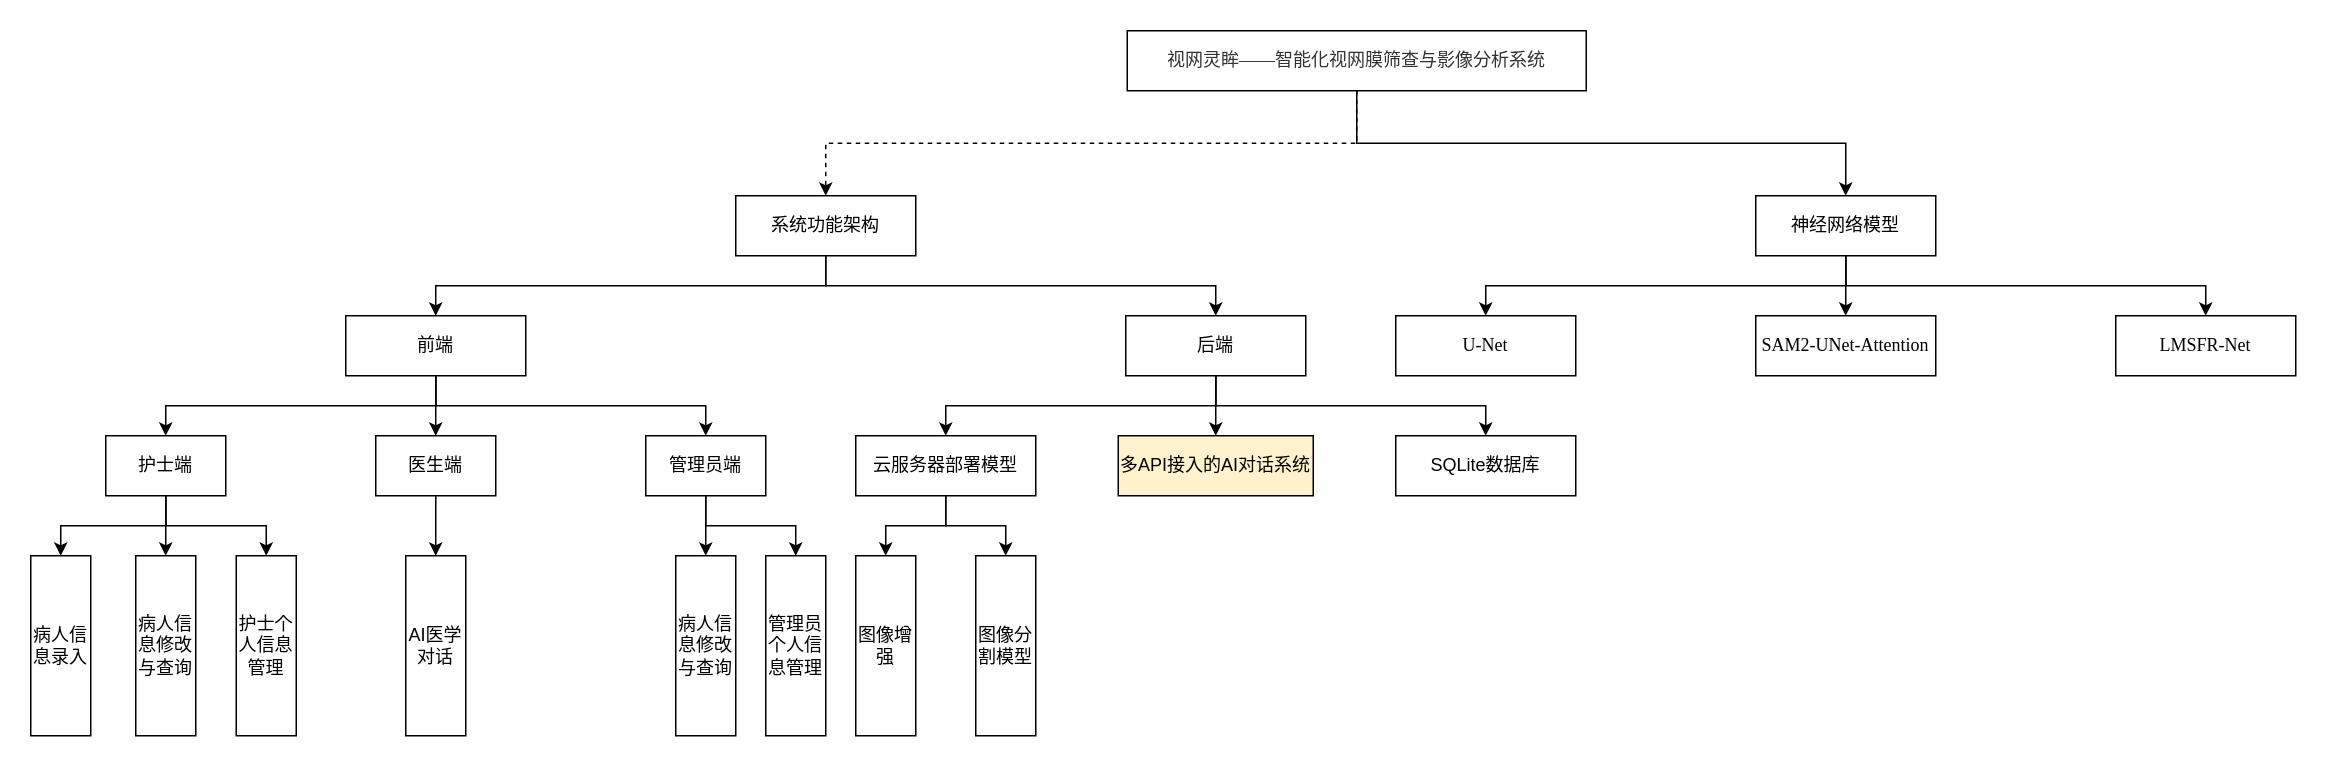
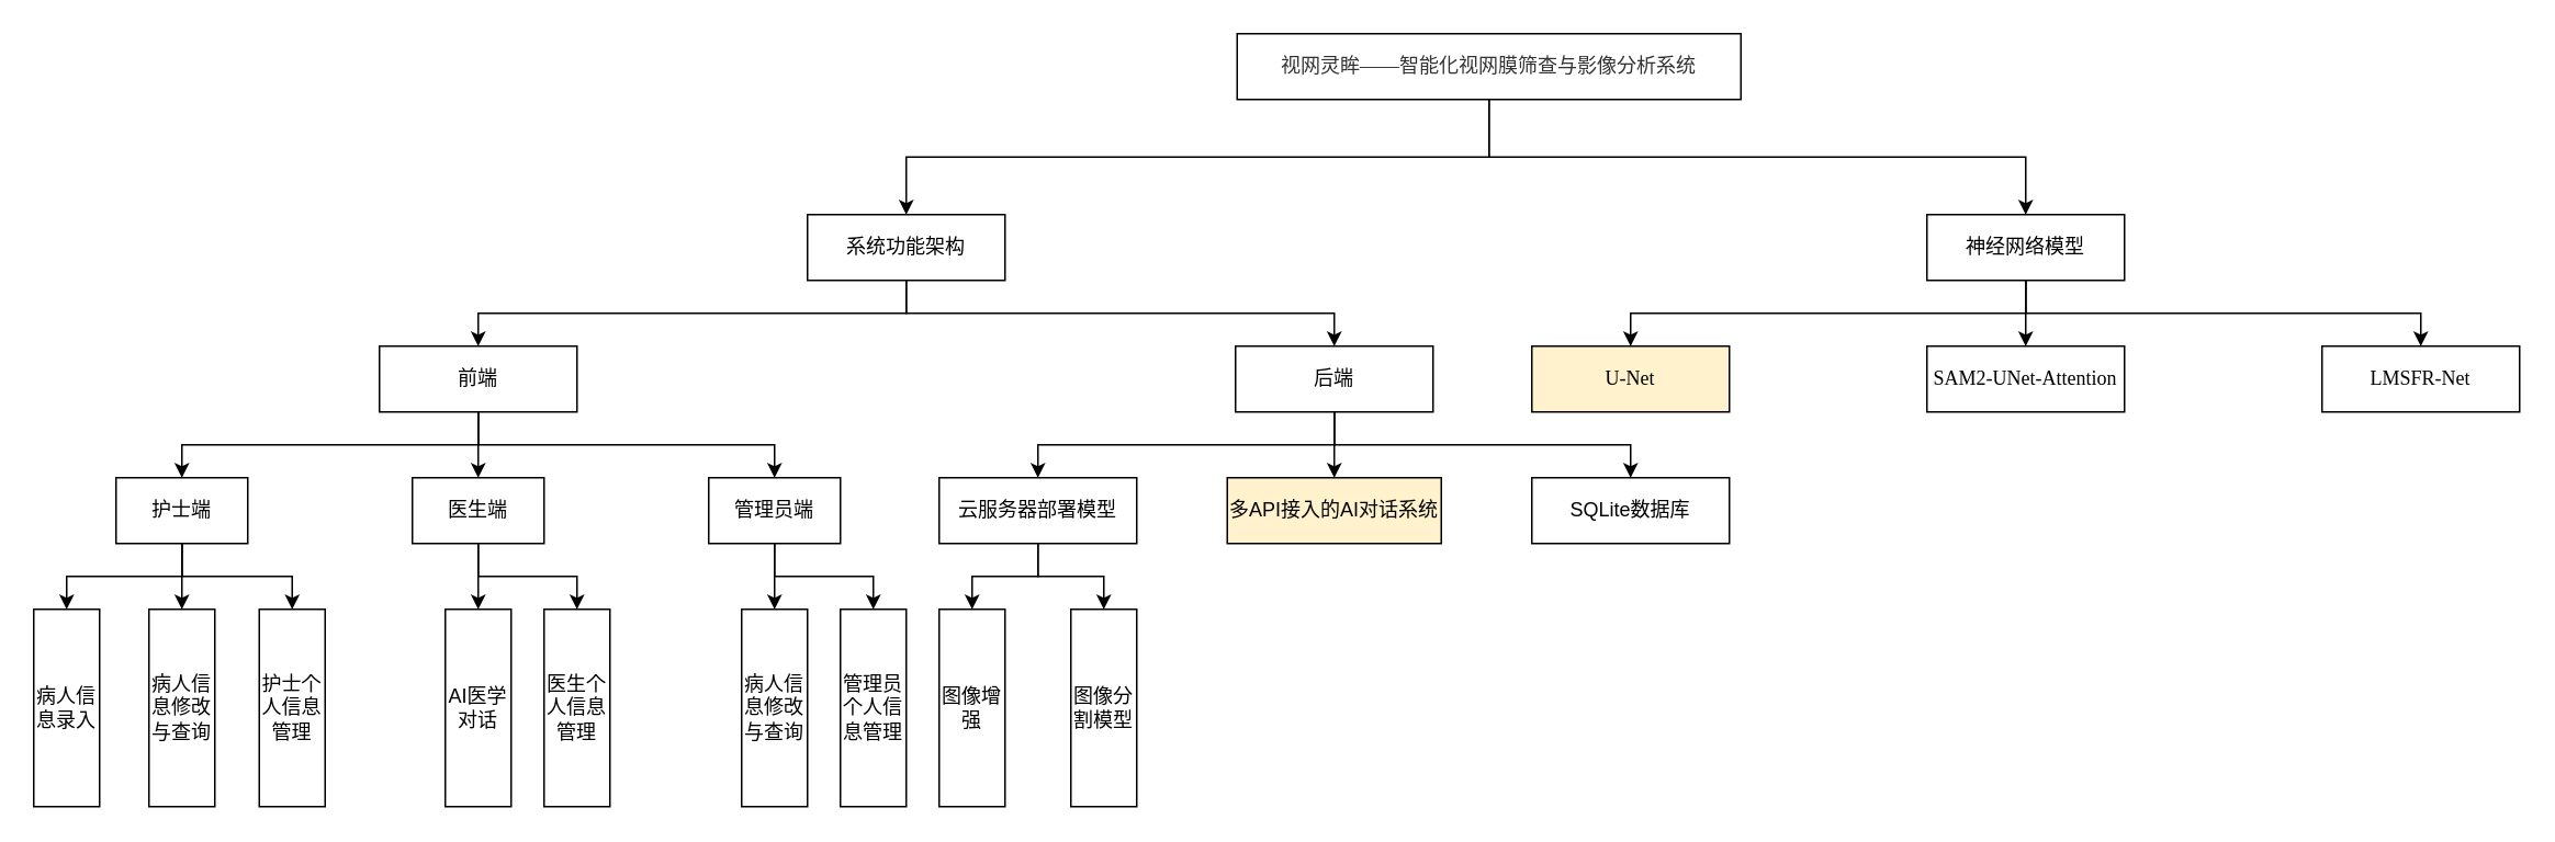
  <mxCell id="0" />
  <mxCell id="1" parent="0" />
- <mxCell id="2" style="edgeStyle=orthogonalEdgeStyle;rounded=0;orthogonalLoop=1;jettySize=auto;html=1;exitX=0.5;exitY=1;exitDx=0;exitDy=0;entryX=0.5;entryY=0;entryDx=0;entryDy=0;dashed=1;" edge="1" parent="1" source="4" target="7"><mxGeometry relative="1" as="geometry" /></mxCell>
+ <mxCell id="2" style="edgeStyle=orthogonalEdgeStyle;rounded=0;orthogonalLoop=1;jettySize=auto;html=1;exitX=0.5;exitY=1;exitDx=0;exitDy=0;entryX=0.5;entryY=0;entryDx=0;entryDy=0;" edge="1" parent="1" source="4" target="7"><mxGeometry relative="1" as="geometry" /></mxCell>
  <mxCell id="3" style="edgeStyle=orthogonalEdgeStyle;rounded=0;orthogonalLoop=1;jettySize=auto;html=1;exitX=0.5;exitY=1;exitDx=0;exitDy=0;entryX=0.5;entryY=0;entryDx=0;entryDy=0;" edge="1" parent="1" source="4" target="11"><mxGeometry relative="1" as="geometry" /></mxCell>
  <mxCell id="4" value="&lt;p class=&quot;MsoNormal&quot;&gt;&lt;span style=&quot;font-family: 宋体; color: rgb(51, 51, 51);&quot;&gt;&lt;font&gt;&lt;font style=&quot;&quot; face=&quot;宋体&quot;&gt;视网灵眸&lt;/font&gt;&lt;font style=&quot;&quot; face=&quot;宋体&quot;&gt;——智能化视网膜筛查与影像分析系统&lt;/font&gt;&lt;/font&gt;&lt;/span&gt;&lt;/p&gt;" style="rounded=0;whiteSpace=wrap;html=1;labelBackgroundColor=none;" vertex="1" parent="1"><mxGeometry x="751" y="20" width="306" height="40" as="geometry" /></mxCell>
  <mxCell id="5" style="edgeStyle=orthogonalEdgeStyle;rounded=0;orthogonalLoop=1;jettySize=auto;html=1;exitX=0.5;exitY=1;exitDx=0;exitDy=0;entryX=0.5;entryY=0;entryDx=0;entryDy=0;" edge="1" parent="1" source="7" target="18"><mxGeometry relative="1" as="geometry" /></mxCell>
  <mxCell id="6" style="edgeStyle=orthogonalEdgeStyle;rounded=0;orthogonalLoop=1;jettySize=auto;html=1;exitX=0.5;exitY=1;exitDx=0;exitDy=0;" edge="1" parent="1" source="7" target="22"><mxGeometry relative="1" as="geometry" /></mxCell>
  <mxCell id="7" value="系统功能架构" style="rounded=0;whiteSpace=wrap;html=1;labelBackgroundColor=none;" vertex="1" parent="1"><mxGeometry y="130" width="120" height="40" as="geometry" x="490" /></mxCell>
  <mxCell id="8" style="edgeStyle=orthogonalEdgeStyle;rounded=0;orthogonalLoop=1;jettySize=auto;html=1;exitX=0.5;exitY=1;exitDx=0;exitDy=0;" edge="1" parent="1" source="11" target="12"><mxGeometry relative="1" as="geometry" /></mxCell>
  <mxCell id="9" style="edgeStyle=orthogonalEdgeStyle;rounded=0;orthogonalLoop=1;jettySize=auto;html=1;exitX=0.5;exitY=1;exitDx=0;exitDy=0;entryX=0.5;entryY=0;entryDx=0;entryDy=0;" edge="1" parent="1" source="11" target="13"><mxGeometry relative="1" as="geometry" /></mxCell>
  <mxCell id="10" style="edgeStyle=orthogonalEdgeStyle;rounded=0;orthogonalLoop=1;jettySize=auto;html=1;exitX=0.5;exitY=1;exitDx=0;exitDy=0;" edge="1" parent="1" source="11" target="14"><mxGeometry relative="1" as="geometry" /></mxCell>
  <mxCell id="11" value="神经网络模型" style="rounded=0;whiteSpace=wrap;html=1;labelBackgroundColor=none;" vertex="1" parent="1"><mxGeometry x="1170" y="130" width="120" height="40" as="geometry" /></mxCell>
- <mxCell id="12" value="U-Net" style="rounded=0;whiteSpace=wrap;html=1;fontFamily=Times New Roman;labelBackgroundColor=none;" vertex="1" parent="1"><mxGeometry x="930" y="210" width="120" height="40" as="geometry" /></mxCell>
+ <mxCell id="12" value="U-Net" style="rounded=0;whiteSpace=wrap;html=1;fontFamily=Times New Roman;labelBackgroundColor=none;fillColor=#fff2cc;" vertex="1" parent="1"><mxGeometry x="930" y="210" width="120" height="40" as="geometry" /></mxCell>
  <mxCell id="13" value="&lt;p class=&quot;MsoNormal&quot;&gt;&lt;span style=&quot;mso-spacerun:'yes';font-family:宋体;mso-ascii-font-family:'Times New Roman';&lt;br/&gt;mso-hansi-font-family:'Times New Roman';mso-bidi-font-family:'Times New Roman';&quot; class=&quot;10&quot;&gt;&lt;font face=&quot;Times New Roman&quot;&gt;SAM2-UNet-Attention&lt;/font&gt;&lt;/span&gt;&lt;/p&gt;" style="rounded=0;whiteSpace=wrap;html=1;fontFamily=Times New Roman;labelBackgroundColor=none;" vertex="1" parent="1"><mxGeometry x="1170" y="210" width="120" height="40" as="geometry" /></mxCell>
  <mxCell id="14" value="&lt;p class=&quot;MsoNormal&quot;&gt;&lt;font&gt;LM&lt;font style=&quot;&quot;&gt;S&lt;/font&gt;FR-Net&lt;/font&gt;&lt;/p&gt;" style="rounded=0;whiteSpace=wrap;html=1;fontFamily=Times New Roman;labelBackgroundColor=none;" vertex="1" parent="1"><mxGeometry x="1410" y="210" width="120" height="40" as="geometry" /></mxCell>
  <mxCell id="15" style="edgeStyle=orthogonalEdgeStyle;rounded=0;orthogonalLoop=1;jettySize=auto;html=1;exitX=0.5;exitY=1;exitDx=0;exitDy=0;entryX=0.5;entryY=0;entryDx=0;entryDy=0;" edge="1" parent="1" source="18" target="26"><mxGeometry relative="1" as="geometry" /></mxCell>
  <mxCell id="16" style="edgeStyle=orthogonalEdgeStyle;rounded=0;orthogonalLoop=1;jettySize=auto;html=1;exitX=0.5;exitY=1;exitDx=0;exitDy=0;entryX=0.5;entryY=0;entryDx=0;entryDy=0;" edge="1" parent="1" source="18" target="29"><mxGeometry relative="1" as="geometry" /></mxCell>
  <mxCell id="17" style="edgeStyle=orthogonalEdgeStyle;rounded=0;orthogonalLoop=1;jettySize=auto;html=1;exitX=0.5;exitY=1;exitDx=0;exitDy=0;entryX=0.5;entryY=0;entryDx=0;entryDy=0;" edge="1" parent="1" source="18" target="32"><mxGeometry relative="1" as="geometry" /></mxCell>
  <mxCell id="18" value="前端" style="rounded=0;whiteSpace=wrap;html=1;fontFamily=Times New Roman;labelBackgroundColor=none;" vertex="1" parent="1"><mxGeometry x="230" y="210" width="120" height="40" as="geometry" /></mxCell>
  <mxCell id="19" style="edgeStyle=orthogonalEdgeStyle;rounded=0;orthogonalLoop=1;jettySize=auto;html=1;exitX=0.5;exitY=1;exitDx=0;exitDy=0;" edge="1" parent="1" source="22" target="35"><mxGeometry relative="1" as="geometry" /></mxCell>
  <mxCell id="20" style="edgeStyle=orthogonalEdgeStyle;rounded=0;orthogonalLoop=1;jettySize=auto;html=1;exitX=0.5;exitY=1;exitDx=0;exitDy=0;entryX=0.5;entryY=0;entryDx=0;entryDy=0;" edge="1" parent="1" source="22" target="36"><mxGeometry relative="1" as="geometry" /></mxCell>
  <mxCell id="21" style="edgeStyle=orthogonalEdgeStyle;rounded=0;orthogonalLoop=1;jettySize=auto;html=1;exitX=0.5;exitY=1;exitDx=0;exitDy=0;" edge="1" parent="1" source="22" target="37"><mxGeometry relative="1" as="geometry" /></mxCell>
  <mxCell id="22" value="后端" style="rounded=0;whiteSpace=wrap;html=1;fontFamily=Times New Roman;labelBackgroundColor=none;" vertex="1" parent="1"><mxGeometry x="750" y="210" width="120" height="40" as="geometry" /></mxCell>
  <mxCell id="23" style="edgeStyle=orthogonalEdgeStyle;rounded=0;orthogonalLoop=1;jettySize=auto;html=1;exitX=0.5;exitY=1;exitDx=0;exitDy=0;entryX=0.5;entryY=0;entryDx=0;entryDy=0;" edge="1" parent="1" source="26" target="38"><mxGeometry relative="1" as="geometry" /></mxCell>
  <mxCell id="24" style="edgeStyle=orthogonalEdgeStyle;rounded=0;orthogonalLoop=1;jettySize=auto;html=1;exitX=0.5;exitY=1;exitDx=0;exitDy=0;entryX=0.5;entryY=0;entryDx=0;entryDy=0;" edge="1" parent="1" source="26" target="39"><mxGeometry relative="1" as="geometry" /></mxCell>
  <mxCell id="25" style="edgeStyle=orthogonalEdgeStyle;rounded=0;orthogonalLoop=1;jettySize=auto;html=1;exitX=0.5;exitY=1;exitDx=0;exitDy=0;entryX=0.5;entryY=0;entryDx=0;entryDy=0;" edge="1" parent="1" source="26" target="42"><mxGeometry relative="1" as="geometry" /></mxCell>
  <mxCell id="26" value="护士端" style="rounded=0;whiteSpace=wrap;html=1;labelBackgroundColor=none;" vertex="1" parent="1"><mxGeometry x="70" y="290" width="80" height="40" as="geometry" /></mxCell>
  <mxCell id="27" style="edgeStyle=orthogonalEdgeStyle;rounded=0;orthogonalLoop=1;jettySize=auto;html=1;exitX=0.5;exitY=1;exitDx=0;exitDy=0;entryX=0.5;entryY=0;entryDx=0;entryDy=0;" edge="1" parent="1" source="29" target="40"><mxGeometry relative="1" as="geometry" /></mxCell>
+ <mxCell id="28" style="edgeStyle=orthogonalEdgeStyle;rounded=0;orthogonalLoop=1;jettySize=auto;html=1;exitX=0.5;exitY=1;exitDx=0;exitDy=0;entryX=0.5;entryY=0;entryDx=0;entryDy=0;" edge="1" parent="1" source="29" target="43"><mxGeometry relative="1" as="geometry" /></mxCell>
  <mxCell id="29" value="医生端" style="rounded=0;whiteSpace=wrap;html=1;labelBackgroundColor=none;" vertex="1" parent="1"><mxGeometry x="250" y="290" width="80" height="40" as="geometry" /></mxCell>
  <mxCell id="30" style="edgeStyle=orthogonalEdgeStyle;rounded=0;orthogonalLoop=1;jettySize=auto;html=1;exitX=0.5;exitY=1;exitDx=0;exitDy=0;entryX=0.5;entryY=0;entryDx=0;entryDy=0;" edge="1" parent="1" source="32" target="41"><mxGeometry relative="1" as="geometry" /></mxCell>
  <mxCell id="31" style="edgeStyle=orthogonalEdgeStyle;rounded=0;orthogonalLoop=1;jettySize=auto;html=1;exitX=0.5;exitY=1;exitDx=0;exitDy=0;entryX=0.5;entryY=0;entryDx=0;entryDy=0;" edge="1" parent="1" source="32" target="44"><mxGeometry relative="1" as="geometry" /></mxCell>
  <mxCell id="32" value="管理员端" style="rounded=0;whiteSpace=wrap;html=1;labelBackgroundColor=none;" vertex="1" parent="1"><mxGeometry x="430" y="290" width="80" height="40" as="geometry" /></mxCell>
  <mxCell id="33" style="edgeStyle=orthogonalEdgeStyle;rounded=0;orthogonalLoop=1;jettySize=auto;html=1;exitX=0.5;exitY=1;exitDx=0;exitDy=0;entryX=0.5;entryY=0;entryDx=0;entryDy=0;" edge="1" parent="1" source="35" target="45"><mxGeometry relative="1" as="geometry" /></mxCell>
  <mxCell id="34" style="edgeStyle=orthogonalEdgeStyle;rounded=0;orthogonalLoop=1;jettySize=auto;html=1;exitX=0.5;exitY=1;exitDx=0;exitDy=0;entryX=0.5;entryY=0;entryDx=0;entryDy=0;" edge="1" parent="1" source="35" target="46"><mxGeometry relative="1" as="geometry" /></mxCell>
  <mxCell id="35" value="云服务器部署模型" style="rounded=0;whiteSpace=wrap;html=1;labelBackgroundColor=none;" vertex="1" parent="1"><mxGeometry x="570" y="290" width="120" height="40" as="geometry" /></mxCell>
  <mxCell id="36" value="多API接入的AI对话系统" style="rounded=0;whiteSpace=wrap;html=1;labelBackgroundColor=none;fillColor=#fff2cc;" vertex="1" parent="1"><mxGeometry x="745" y="290" width="130" height="40" as="geometry" /></mxCell>
  <mxCell id="37" value="SQLite数据库" style="rounded=0;whiteSpace=wrap;html=1;labelBackgroundColor=none;" vertex="1" parent="1"><mxGeometry x="930" y="290" width="120" height="40" as="geometry" /></mxCell>
  <mxCell id="38" value="病人信息录入" style="rounded=0;whiteSpace=wrap;html=1;labelBackgroundColor=none;" vertex="1" parent="1"><mxGeometry x="20" y="370" width="40" height="120" as="geometry" /></mxCell>
  <mxCell id="39" value="病人信息修改与查询" style="rounded=0;whiteSpace=wrap;html=1;labelBackgroundColor=none;" vertex="1" parent="1"><mxGeometry x="90" y="370" width="40" height="120" as="geometry" /></mxCell>
  <mxCell id="40" value="AI医学对话" style="rounded=0;whiteSpace=wrap;html=1;labelBackgroundColor=none;" vertex="1" parent="1"><mxGeometry x="270" y="370" width="40" height="120" as="geometry" /></mxCell>
  <mxCell id="41" value="病人信息修改与查询" style="rounded=0;whiteSpace=wrap;html=1;labelBackgroundColor=none;" vertex="1" parent="1"><mxGeometry x="450" y="370" width="40" height="120" as="geometry" /></mxCell>
  <mxCell id="42" value="护士个人信息管理" style="rounded=0;whiteSpace=wrap;html=1;labelBackgroundColor=none;" vertex="1" parent="1"><mxGeometry x="157" y="370" width="40" height="120" as="geometry" /></mxCell>
+ <mxCell id="43" value="医生个人信息管理" style="rounded=0;whiteSpace=wrap;html=1;labelBackgroundColor=none;" vertex="1" parent="1"><mxGeometry x="330" y="370" width="40" height="120" as="geometry" /></mxCell>
  <mxCell id="44" value="管理员个人信息管理" style="rounded=0;whiteSpace=wrap;html=1;labelBackgroundColor=none;" vertex="1" parent="1"><mxGeometry x="510" y="370" width="40" height="120" as="geometry" /></mxCell>
  <mxCell id="45" value="图像增强" style="rounded=0;whiteSpace=wrap;html=1;labelBackgroundColor=none;" vertex="1" parent="1"><mxGeometry x="570" y="370" width="40" height="120" as="geometry" /></mxCell>
  <mxCell id="46" value="图像分割模型" style="rounded=0;whiteSpace=wrap;html=1;labelBackgroundColor=none;" vertex="1" parent="1"><mxGeometry x="650" y="370" width="40" height="120" as="geometry" /></mxCell>
